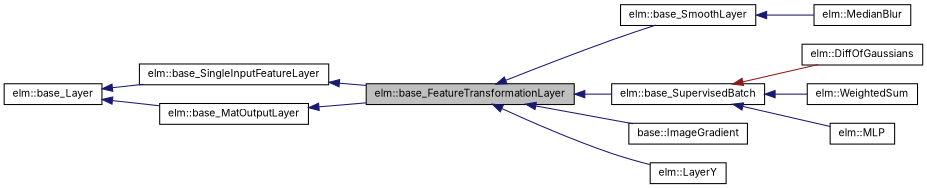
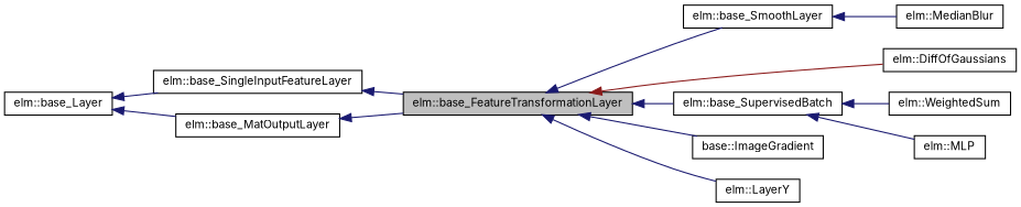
  digraph {
    fontname=Inter
    rankdir=LR
    node [color=black fillcolor=white fontname=Inter fontsize=10 shape=record style=filled]
    edge [color=midnightblue dir=back fontname=Inter fontsize=10 labelfontname=Helvetica labelfontsize=10 style=solid]
    n1 [fillcolor=grey75 fontcolor=black height=0.2 label="elm::base_FeatureTransformationLayer" width=0.4]
    n2 [height=0.2 label="elm::base_SmoothLayer" width=0.4]
    n3 [height=0.2 label="elm::base_SupervisedBatch" width=0.4]
    n4 [height=0.2 label="elm::DiffOfGaussians" width=0.4]
    n5 [height=0.2 label="base::ImageGradient" width=0.4]
    n6 [height=0.2 label="elm::LayerY" width=0.4]
    n7 [height=0.2 label="elm::MedianBlur" width=0.4]
    n8 [height=0.2 label="elm::WeightedSum" width=0.4]
    n9 [height=0.2 label="elm::MLP" width=0.4]
    n10 [height=0.2 label="elm::base_SingleInputFeatureLayer" width=0.4]
    n11 [height=0.2 label="elm::base_Layer" width=0.4]
    n12 [height=0.2 label="elm::base_MatOutputLayer" width=0.4]
    n1 -> n2
    n1 -> n3
-   n3 -> n4 [color=firebrick4]
+   n1 -> n4 [color=firebrick4]
    n1 -> n5
    n1 -> n6
    n2 -> n7
    n3 -> n8
    n3 -> n9
    n10 -> n1
    n11 -> n10
    n11 -> n12
    n12 -> n1
  }
